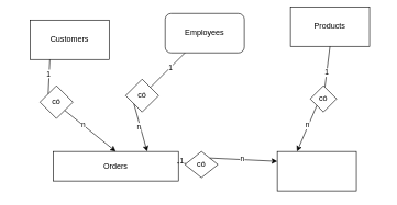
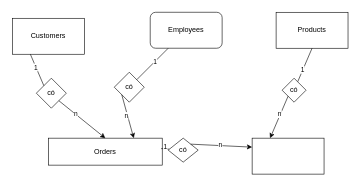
  <mxCell id="0" />
  <mxCell id="1" parent="0" />
  <mxCell id="2" value="Employees" style="whiteSpace=wrap;html=1;rounded=1;" vertex="1" parent="1"><mxGeometry x="250" y="20" width="120" height="60" as="geometry" /></mxCell>
- <mxCell id="3" value="Products" style="rounded=0;whiteSpace=wrap;html=1;" vertex="1" parent="1"><mxGeometry x="440" y="10" width="120" height="60" as="geometry" /></mxCell>
- <mxCell id="4" value="Customers" style="rounded=0;whiteSpace=wrap;html=1;" vertex="1" parent="1"><mxGeometry x="45" y="30" width="120" height="60" as="geometry" /></mxCell>
+ <mxCell id="3" value="Products" style="rounded=0;whiteSpace=wrap;html=1;" vertex="1" parent="1"><mxGeometry x="460" y="20" width="120" height="60" as="geometry" /></mxCell>
+ <mxCell id="4" value="Customers" style="rounded=0;whiteSpace=wrap;html=1;" vertex="1" parent="1"><mxGeometry x="20" y="30" width="120" height="60" as="geometry" /></mxCell>
  <mxCell id="5" value="" style="rounded=0;whiteSpace=wrap;html=1;" vertex="1" parent="1"><mxGeometry x="420" y="230" width="120" height="60" as="geometry" /></mxCell>
  <mxCell id="6" value="Orders" style="rounded=0;whiteSpace=wrap;html=1;" vertex="1" parent="1"><mxGeometry x="80" y="230" width="190" height="45" as="geometry" /></mxCell>
  <mxCell id="7" value="có" style="rhombus;whiteSpace=wrap;html=1;" vertex="1" parent="1"><mxGeometry x="60" y="130" width="50" height="50" as="geometry" /></mxCell>
  <mxCell id="8" value="" style="endArrow=none;html=1;rounded=0;entryX=0.25;entryY=1;entryDx=0;entryDy=0;exitX=0;exitY=0;exitDx=0;exitDy=0;" edge="1" parent="1" source="7" target="4"><mxGeometry width="50" height="50" relative="1" as="geometry"><mxPoint x="260" y="180" as="sourcePoint" /><mxPoint x="310" y="130" as="targetPoint" /></mxGeometry></mxCell>
  <mxCell id="9" value="1" style="edgeLabel;html=1;align=center;verticalAlign=middle;resizable=0;points=[];" vertex="1" connectable="0" parent="8"><mxGeometry x="0.184" y="1" relative="1" as="geometry"><mxPoint as="offset" /></mxGeometry></mxCell>
  <mxCell id="10" value="" style="endArrow=classic;html=1;rounded=0;exitX=1;exitY=1;exitDx=0;exitDy=0;entryX=0.5;entryY=0;entryDx=0;entryDy=0;" edge="1" parent="1" source="7" target="6"><mxGeometry width="50" height="50" relative="1" as="geometry"><mxPoint x="260" y="180" as="sourcePoint" /><mxPoint x="310" y="130" as="targetPoint" /></mxGeometry></mxCell>
  <mxCell id="11" value="n" style="edgeLabel;html=1;align=center;verticalAlign=middle;resizable=0;points=[];" vertex="1" connectable="0" parent="10"><mxGeometry x="-0.287" y="1" relative="1" as="geometry"><mxPoint as="offset" /></mxGeometry></mxCell>
  <mxCell id="12" value="có" style="rhombus;whiteSpace=wrap;html=1;" vertex="1" parent="1"><mxGeometry x="190" y="120" width="50" height="50" as="geometry" /></mxCell>
  <mxCell id="13" value="" style="endArrow=none;html=1;rounded=0;entryX=0.25;entryY=1;entryDx=0;entryDy=0;exitX=1;exitY=0;exitDx=0;exitDy=0;" edge="1" parent="1" source="12" target="2"><mxGeometry width="50" height="50" relative="1" as="geometry"><mxPoint x="260" y="180" as="sourcePoint" /><mxPoint x="310" y="130" as="targetPoint" /></mxGeometry></mxCell>
  <mxCell id="14" value="1" style="edgeLabel;html=1;align=center;verticalAlign=middle;resizable=0;points=[];" vertex="1" connectable="0" parent="13"><mxGeometry x="0.158" relative="1" as="geometry"><mxPoint as="offset" /></mxGeometry></mxCell>
  <mxCell id="15" value="" style="endArrow=none;html=1;rounded=0;exitX=0.99;exitY=0.387;exitDx=0;exitDy=0;exitPerimeter=0;" edge="1" parent="1" source="6" target="17"><mxGeometry width="50" height="50" relative="1" as="geometry"><mxPoint x="260" y="180" as="sourcePoint" /><mxPoint x="310" y="130" as="targetPoint" /></mxGeometry></mxCell>
  <mxCell id="16" value="1" style="edgeLabel;html=1;align=center;verticalAlign=middle;resizable=0;points=[];" vertex="1" connectable="0" parent="15"><mxGeometry x="-0.12" y="4" relative="1" as="geometry"><mxPoint as="offset" /></mxGeometry></mxCell>
  <mxCell id="17" value="có" style="rhombus;whiteSpace=wrap;html=1;" vertex="1" parent="1"><mxGeometry x="280" y="230" width="50" height="40" as="geometry" /></mxCell>
  <mxCell id="18" value="" style="endArrow=classic;html=1;rounded=0;exitX=1;exitY=0;exitDx=0;exitDy=0;entryX=0;entryY=0.25;entryDx=0;entryDy=0;" edge="1" parent="1" source="17" target="5"><mxGeometry width="50" height="50" relative="1" as="geometry"><mxPoint x="260" y="180" as="sourcePoint" /><mxPoint x="310" y="130" as="targetPoint" /></mxGeometry></mxCell>
  <mxCell id="19" value="n" style="edgeLabel;html=1;align=center;verticalAlign=middle;resizable=0;points=[];" vertex="1" connectable="0" parent="18"><mxGeometry x="-0.039" y="1" relative="1" as="geometry"><mxPoint as="offset" /></mxGeometry></mxCell>
  <mxCell id="20" value="" style="endArrow=none;html=1;rounded=0;exitX=0.5;exitY=1;exitDx=0;exitDy=0;" edge="1" parent="1" source="3" target="22"><mxGeometry width="50" height="50" relative="1" as="geometry"><mxPoint x="260" y="180" as="sourcePoint" /><mxPoint x="310" y="130" as="targetPoint" /></mxGeometry></mxCell>
  <mxCell id="21" value="1" style="edgeLabel;html=1;align=center;verticalAlign=middle;resizable=0;points=[];" vertex="1" connectable="0" parent="20"><mxGeometry x="0.266" y="-1" relative="1" as="geometry"><mxPoint as="offset" /></mxGeometry></mxCell>
  <mxCell id="22" value="có" style="rhombus;whiteSpace=wrap;html=1;" vertex="1" parent="1"><mxGeometry x="470" y="130" width="40" height="40" as="geometry" /></mxCell>
  <mxCell id="23" value="" style="endArrow=classic;html=1;rounded=0;exitX=0;exitY=1;exitDx=0;exitDy=0;entryX=0.25;entryY=0;entryDx=0;entryDy=0;" edge="1" parent="1" source="22" target="5"><mxGeometry width="50" height="50" relative="1" as="geometry"><mxPoint x="260" y="180" as="sourcePoint" /><mxPoint x="310" y="130" as="targetPoint" /></mxGeometry></mxCell>
  <mxCell id="24" value="n" style="edgeLabel;html=1;align=center;verticalAlign=middle;resizable=0;points=[];" vertex="1" connectable="0" parent="23"><mxGeometry x="-0.143" y="-3" relative="1" as="geometry"><mxPoint x="1" as="offset" /></mxGeometry></mxCell>
  <mxCell id="25" value="" style="endArrow=classic;html=1;rounded=0;exitX=0;exitY=1;exitDx=0;exitDy=0;entryX=0.75;entryY=0;entryDx=0;entryDy=0;" edge="1" parent="1" source="12" target="6"><mxGeometry width="50" height="50" relative="1" as="geometry"><mxPoint x="260" y="180" as="sourcePoint" /><mxPoint x="310" y="130" as="targetPoint" /></mxGeometry></mxCell>
  <mxCell id="26" value="n" style="edgeLabel;html=1;align=center;verticalAlign=middle;resizable=0;points=[];" vertex="1" connectable="0" parent="25"><mxGeometry x="-0.059" y="-2" relative="1" as="geometry"><mxPoint y="1" as="offset" /></mxGeometry></mxCell>
